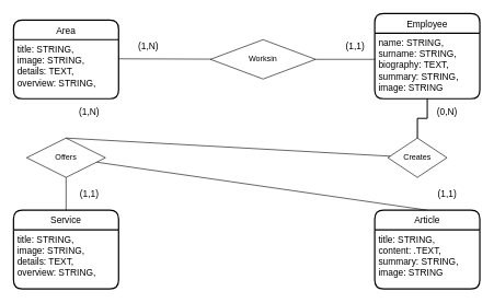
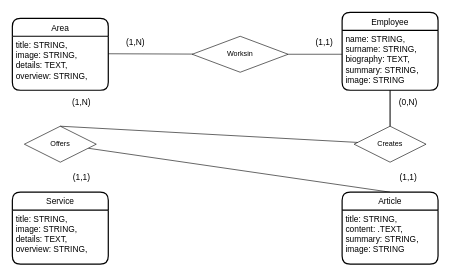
  <mxCell id="0" />
  <mxCell id="1" parent="0" />
  <mxCell id="2" value="Area" style="swimlane;childLayout=stackLayout;horizontal=1;startSize=30;horizontalStack=0;rounded=1;fontSize=14;fontStyle=0;strokeWidth=2;resizeParent=0;resizeLast=1;shadow=0;dashed=0;align=center;" vertex="1" parent="1"><mxGeometry x="20" y="30" width="160" height="120" as="geometry" /></mxCell>
  <mxCell id="3" value="title: STRING,&#10;image: STRING,&#10;details: TEXT,&#10;overview: STRING," style="align=left;strokeColor=none;fillColor=none;spacingLeft=4;fontSize=14;verticalAlign=top;resizable=0;rotatable=0;part=1;" vertex="1" parent="2"><mxGeometry y="30" width="160" height="90" as="geometry" /></mxCell>
- <mxCell id="4" value="Creates" style="shape=rhombus;perimeter=rhombusPerimeter;whiteSpace=wrap;html=1;align=center;" vertex="1" parent="1"><mxGeometry x="590" y="210" width="90" height="60" as="geometry" /></mxCell>
+ <mxCell id="4" value="Creates" style="shape=rhombus;perimeter=rhombusPerimeter;whiteSpace=wrap;html=1;align=center;" vertex="1" parent="1"><mxGeometry x="590" y="210" width="120" height="60" as="geometry" /></mxCell>
  <mxCell id="5" value="" style="endArrow=none;html=1;rounded=0;exitX=0.5;exitY=0;exitDx=0;exitDy=0;" edge="1" parent="1" source="8" target="16"><mxGeometry relative="1" as="geometry"><mxPoint x="180" y="-20" as="sourcePoint" /><mxPoint x="340" y="-20" as="targetPoint" /></mxGeometry></mxCell>
  <mxCell id="6" value="Service" style="swimlane;childLayout=stackLayout;horizontal=1;startSize=30;horizontalStack=0;rounded=1;fontSize=14;fontStyle=0;strokeWidth=2;resizeParent=0;resizeLast=1;shadow=0;dashed=0;align=center;" vertex="1" parent="1"><mxGeometry x="20" y="320" width="160" height="120" as="geometry" /></mxCell>
  <mxCell id="7" value="title: STRING,&#10;image: STRING,&#10;details: TEXT,&#10;overview: STRING," style="align=left;strokeColor=none;fillColor=none;spacingLeft=4;fontSize=14;verticalAlign=top;resizable=0;rotatable=0;part=1;" vertex="1" parent="6"><mxGeometry y="30" width="160" height="90" as="geometry" /></mxCell>
  <mxCell id="8" value="Article" style="swimlane;childLayout=stackLayout;horizontal=1;startSize=30;horizontalStack=0;rounded=1;fontSize=14;fontStyle=0;strokeWidth=2;resizeParent=0;resizeLast=1;shadow=0;dashed=0;align=center;" vertex="1" parent="1"><mxGeometry x="570" y="320" width="160" height="120" as="geometry" /></mxCell>
  <mxCell id="9" value="title: STRING,&#10;content: .TEXT,&#10;summary: STRING,&#10;image: STRING" style="align=left;strokeColor=none;fillColor=none;spacingLeft=4;fontSize=14;verticalAlign=top;resizable=0;rotatable=0;part=1;" vertex="1" parent="8"><mxGeometry y="30" width="160" height="90" as="geometry" /></mxCell>
  <mxCell id="10" value="Employee" style="swimlane;childLayout=stackLayout;horizontal=1;startSize=30;horizontalStack=0;rounded=1;fontSize=14;fontStyle=0;strokeWidth=2;resizeParent=0;resizeLast=1;shadow=0;dashed=0;align=center;" vertex="1" parent="1"><mxGeometry x="570" y="20" width="160" height="130" as="geometry" /></mxCell>
  <mxCell id="11" value="name: STRING,&#10;surname: STRING,&#10;biography: TEXT,&#10;summary: STRING,&#10;image: STRING" style="align=left;strokeColor=none;fillColor=none;spacingLeft=4;fontSize=14;verticalAlign=top;resizable=0;rotatable=0;part=1;" vertex="1" parent="10"><mxGeometry y="30" width="160" height="100" as="geometry" /></mxCell>
  <mxCell id="12" style="edgeStyle=orthogonalEdgeStyle;rounded=0;orthogonalLoop=1;jettySize=auto;html=1;fontSize=14;shape=link;width=0;" edge="1" parent="1" source="11" target="4"><mxGeometry relative="1" as="geometry" /></mxCell>
  <mxCell id="13" value="Worksin" style="shape=rhombus;perimeter=rhombusPerimeter;whiteSpace=wrap;html=1;align=center;" vertex="1" parent="1"><mxGeometry x="320" y="60" width="160" height="60" as="geometry" /></mxCell>
  <mxCell id="14" value="" style="endArrow=none;html=1;rounded=0;entryX=1;entryY=0.5;entryDx=0;entryDy=0;" edge="1" parent="1" target="13"><mxGeometry relative="1" as="geometry"><mxPoint x="570" y="90" as="sourcePoint" /><mxPoint x="90" y="-180" as="targetPoint" /></mxGeometry></mxCell>
  <mxCell id="15" value="" style="endArrow=none;html=1;rounded=0;entryX=1;entryY=0.324;entryDx=0;entryDy=0;entryPerimeter=0;" edge="1" parent="1" source="13" target="3"><mxGeometry relative="1" as="geometry"><mxPoint x="320" y="89" as="sourcePoint" /><mxPoint x="233.36" y="89.16" as="targetPoint" /></mxGeometry></mxCell>
  <mxCell id="16" value="Offers" style="shape=rhombus;perimeter=rhombusPerimeter;whiteSpace=wrap;html=1;align=center;" vertex="1" parent="1"><mxGeometry x="40" y="210" width="120" height="60" as="geometry" /></mxCell>
  <mxCell id="17" value="" style="endArrow=none;html=1;rounded=0;exitX=0.5;exitY=0;exitDx=0;exitDy=0;" edge="1" parent="1" source="16" target="4"><mxGeometry relative="1" as="geometry"><mxPoint x="330.5" y="200.59" as="sourcePoint" /><mxPoint x="190" y="200" as="targetPoint" /></mxGeometry></mxCell>
- <mxCell id="18" value="" style="endArrow=none;html=1;rounded=0;" edge="1" parent="1" source="6" target="16"><mxGeometry relative="1" as="geometry"><mxPoint x="99.58" y="330" as="sourcePoint" /><mxPoint x="99.58" y="270" as="targetPoint" /></mxGeometry></mxCell>
  <mxCell id="19" value="(1,1)" style="text;html=1;align=center;verticalAlign=middle;resizable=0;points=[];autosize=1;strokeColor=none;fontSize=14;" vertex="1" parent="1"><mxGeometry x="520" y="60" width="40" height="20" as="geometry" /></mxCell>
  <mxCell id="20" value="(1,1)" style="text;html=1;align=center;verticalAlign=middle;resizable=0;points=[];autosize=1;strokeColor=none;fontSize=14;" vertex="1" parent="1"><mxGeometry x="660" y="285" width="40" height="20" as="geometry" /></mxCell>
  <mxCell id="21" value="(0,N)" style="text;html=1;align=center;verticalAlign=middle;resizable=0;points=[];autosize=1;strokeColor=none;fontSize=14;" vertex="1" parent="1"><mxGeometry x="655" y="160" width="50" height="20" as="geometry" /></mxCell>
  <mxCell id="22" value="(1,N)" style="text;html=1;align=center;verticalAlign=middle;resizable=0;points=[];autosize=1;strokeColor=none;fontSize=14;" vertex="1" parent="1"><mxGeometry x="200" y="60" width="50" height="20" as="geometry" /></mxCell>
  <mxCell id="23" value="(1,N)" style="text;html=1;align=center;verticalAlign=middle;resizable=0;points=[];autosize=1;strokeColor=none;fontSize=14;" vertex="1" parent="1"><mxGeometry x="110" y="160" width="50" height="20" as="geometry" /></mxCell>
  <mxCell id="24" value="(1,1)" style="text;html=1;align=center;verticalAlign=middle;resizable=0;points=[];autosize=1;strokeColor=none;fontSize=14;" vertex="1" parent="1"><mxGeometry x="115" y="285" width="40" height="20" as="geometry" /></mxCell>
